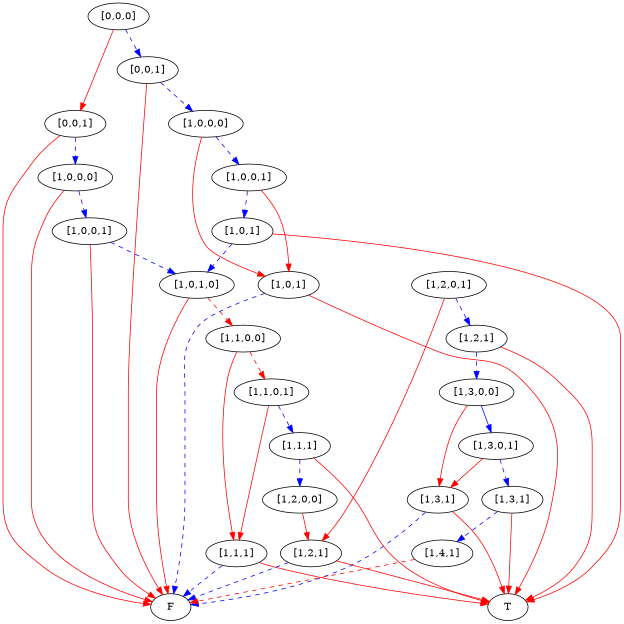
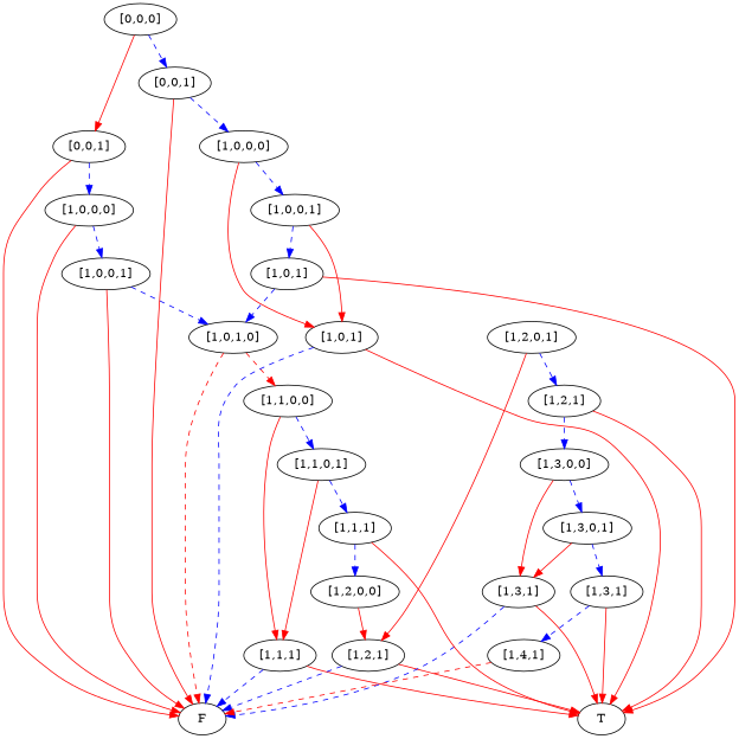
  digraph {
    edge [color=red]
    n1 [label=F]
    n2 [label=T]
    n3 [label="[1,1,1]"]
    n4 [label="[1,2,1]"]
    n5 [label="[1,3,1]"]
    n6 [label="[1,4,1]"]
    n7 [label="[1,3,1]"]
    n8 [label="[1,3,0,1]"]
    n9 [label="[1,3,0,0]"]
    n10 [label="[1,2,1]"]
    n11 [label="[1,2,0,1]"]
    n12 [label="[1,2,0,0]"]
    n13 [label="[1,1,1]"]
    n14 [label="[1,1,0,1]"]
    n15 [label="[1,1,0,0]"]
    n16 [label="[1,0,1,0]"]
    n17 [label="[1,0,0,1]"]
    n18 [label="[1,0,0,0]"]
    n19 [label="[0,0,1]"]
    n20 [label="[1,0,1]"]
    n21 [label="[1,0,1]"]
    n22 [label="[1,0,0,1]"]
    n23 [label="[1,0,0,0]"]
    n24 [label="[0,0,1]"]
    n25 [label="[0,0,0]"]
    n3 -> n1 [color=blue style=dashed]
    n3 -> n2
    n4 -> n1 [color=blue style=dashed]
    n4 -> n2
    n5 -> n1 [color=blue style=dashed]
    n5 -> n2
    n6 -> n1 [style=dashed]
    n7 -> n2
    n7 -> n6 [color=blue style=dashed]
    n8 -> n5
    n8 -> n7 [color=blue style=dashed]
    n9 -> n5
-   n9 -> n8 [color=blue style=solid]
+   n9 -> n8 [color=blue style=dashed]
    n10 -> n2
    n10 -> n9 [color=blue style=dashed]
    n11 -> n4
    n11 -> n10 [color=blue style=dashed]
    n12 -> n4
    n13 -> n2
    n13 -> n12 [color=blue style=dashed]
    n14 -> n3
    n14 -> n13 [color=blue style=dashed]
    n15 -> n3
-   n15 -> n14 [style=dashed]
-   n16 -> n1
+   n15 -> n14 [color=blue style=dashed]
+   n16 -> n1 [style=dashed]
    n16 -> n15 [style=dashed]
    n17 -> n1
    n17 -> n16 [color=blue style=dashed]
    n18 -> n1
    n18 -> n17 [color=blue style=dashed]
    n19 -> n1
    n19 -> n18 [color=blue style=dashed]
    n20 -> n1 [color=blue style=dashed]
    n20 -> n2
    n21 -> n2
    n21 -> n16 [color=blue style=dashed]
    n22 -> n20
    n22 -> n21 [color=blue style=dashed]
    n23 -> n20
    n23 -> n22 [color=blue style=dashed]
    n24 -> n1
    n24 -> n23 [color=blue style=dashed]
    n25 -> n19
    n25 -> n24 [color=blue style=dashed]
  }
